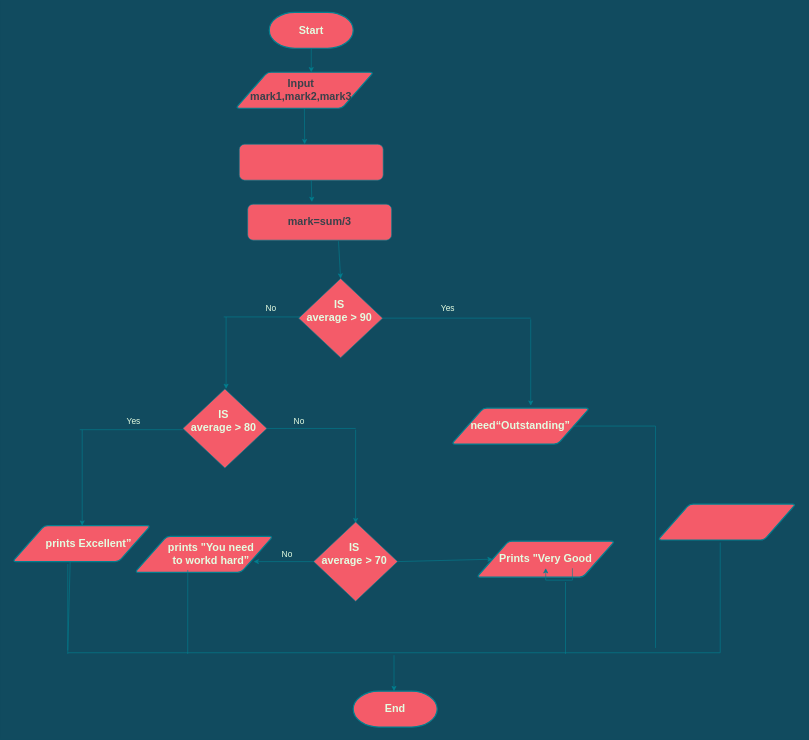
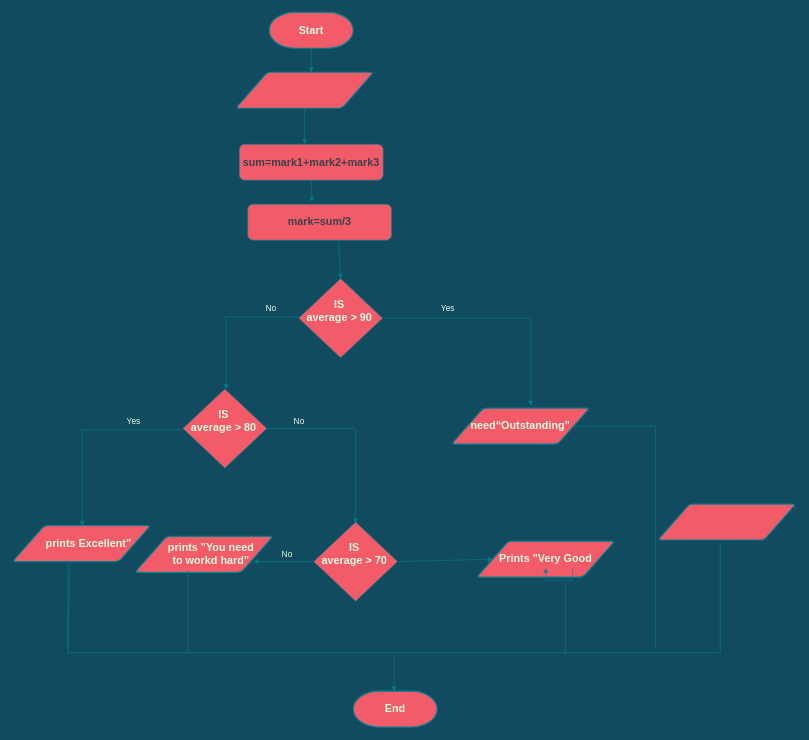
  <mxCell id="0" />
  <mxCell id="1" parent="0" />
  <mxCell id="2" value="" style="strokeWidth=2;html=1;shape=mxgraph.flowchart.terminator;whiteSpace=wrap;fillColor=#F45B69;strokeColor=#028090;fontColor=#E4FDE1;" parent="1" vertex="1"><mxGeometry x="448" y="20" width="140" height="60" as="geometry" /></mxCell>
  <mxCell id="3" value="" style="shape=parallelogram;html=1;strokeWidth=2;perimeter=parallelogramPerimeter;whiteSpace=wrap;rounded=1;arcSize=12;size=0.23;fillColor=#F45B69;strokeColor=#028090;fontColor=#E4FDE1;" parent="1" vertex="1"><mxGeometry x="392" y="120" width="230" height="60" as="geometry" /></mxCell>
  <mxCell id="4" value="&lt;b&gt;&lt;font style=&quot;font-size: 18px;&quot;&gt;Start&lt;/font&gt;&lt;/b&gt;" style="text;html=1;strokeColor=none;fillColor=none;align=center;verticalAlign=middle;whiteSpace=wrap;rounded=0;fontColor=#E4FDE1;" parent="1" vertex="1"><mxGeometry x="488" y="35" width="60" height="30" as="geometry" /></mxCell>
- <mxCell id="5" value="&lt;span data-lucid-content=&quot;{&amp;quot;t&amp;quot;:&amp;quot;Input length,width,depth&amp;quot;,&amp;quot;m&amp;quot;:[{&amp;quot;s&amp;quot;:0,&amp;quot;n&amp;quot;:&amp;quot;s&amp;quot;,&amp;quot;v&amp;quot;:22.222,&amp;quot;e&amp;quot;:24},{&amp;quot;s&amp;quot;:0,&amp;quot;n&amp;quot;:&amp;quot;c&amp;quot;,&amp;quot;v&amp;quot;:&amp;quot;3a414aff&amp;quot;,&amp;quot;e&amp;quot;:24},{&amp;quot;s&amp;quot;:0,&amp;quot;n&amp;quot;:&amp;quot;fsp&amp;quot;,&amp;quot;v&amp;quot;:&amp;quot;ss_presetShapeStyle6_textStyle&amp;quot;,&amp;quot;e&amp;quot;:24}]}&quot; data-lucid-type=&quot;application/vnd.lucid.text&quot;&gt;&lt;span style=&quot;color: rgb(58, 65, 74);&quot;&gt;&lt;b style=&quot;&quot;&gt;&lt;font style=&quot;font-size: 18px;&quot;&gt;Input mark1,mark2,mark3&lt;/font&gt;&lt;/b&gt;&lt;/span&gt;&lt;/span&gt;" style="text;html=1;strokeColor=none;fillColor=none;align=center;verticalAlign=middle;whiteSpace=wrap;rounded=0;fontColor=#E4FDE1;" parent="1" vertex="1"><mxGeometry x="421" y="135" width="160" height="30" as="geometry" /></mxCell>
  <mxCell id="6" value="" style="endArrow=classic;html=1;rounded=0;labelBackgroundColor=#114B5F;strokeColor=#028090;fontColor=#E4FDE1;" parent="1" edge="1"><mxGeometry width="50" height="50" relative="1" as="geometry"><mxPoint x="376" y="528" as="sourcePoint" /><mxPoint x="376" y="648" as="targetPoint" /></mxGeometry></mxCell>
  <mxCell id="7" value="No" style="text;html=1;strokeColor=none;fillColor=none;align=center;verticalAlign=middle;whiteSpace=wrap;rounded=0;fontSize=14;fontColor=#E4FDE1;" parent="1" vertex="1"><mxGeometry x="421" y="504" width="60" height="20" as="geometry" /></mxCell>
  <mxCell id="8" value="" style="endArrow=classic;html=1;rounded=0;fontSize=14;exitX=0.5;exitY=1;exitDx=0;exitDy=0;exitPerimeter=0;labelBackgroundColor=#114B5F;strokeColor=#028090;fontColor=#E4FDE1;" parent="1" source="2" edge="1"><mxGeometry width="50" height="50" relative="1" as="geometry"><mxPoint x="682" y="740" as="sourcePoint" /><mxPoint x="518" y="120" as="targetPoint" /></mxGeometry></mxCell>
  <mxCell id="9" value="" style="endArrow=none;html=1;rounded=0;fontSize=14;exitX=0.021;exitY=0.485;exitDx=0;exitDy=0;exitPerimeter=0;labelBackgroundColor=#114B5F;strokeColor=#028090;fontColor=#E4FDE1;" parent="1" edge="1"><mxGeometry width="50" height="50" relative="1" as="geometry"><mxPoint x="499.94" y="528.02" as="sourcePoint" /><mxPoint x="372" y="528" as="targetPoint" /></mxGeometry></mxCell>
  <mxCell id="10" value="" style="rhombus;whiteSpace=wrap;html=1;fillColor=#F45B69;strokeColor=#028090;fontColor=#E4FDE1;" parent="1" vertex="1"><mxGeometry x="497" y="464" width="140" height="132" as="geometry" /></mxCell>
  <mxCell id="11" value="&lt;b&gt;&lt;font style=&quot;font-size: 18px;&quot;&gt;IS&lt;br&gt;average &amp;gt; 90&lt;/font&gt;&lt;/b&gt;" style="text;html=1;strokeColor=none;fillColor=none;align=center;verticalAlign=middle;whiteSpace=wrap;rounded=0;fontColor=#E4FDE1;" parent="1" vertex="1"><mxGeometry x="500.5" y="480" width="127.5" height="76" as="geometry" /></mxCell>
  <mxCell id="12" value="" style="rhombus;whiteSpace=wrap;html=1;fillColor=#F45B69;strokeColor=#028090;fontColor=#E4FDE1;" parent="1" vertex="1"><mxGeometry x="304" y="648" width="140" height="132" as="geometry" /></mxCell>
  <mxCell id="13" value="&lt;b&gt;&lt;font style=&quot;font-size: 18px;&quot;&gt;IS&lt;br&gt;average &amp;gt; 80&lt;/font&gt;&lt;/b&gt;" style="text;html=1;strokeColor=none;fillColor=none;align=center;verticalAlign=middle;whiteSpace=wrap;rounded=0;fontColor=#E4FDE1;" parent="1" vertex="1"><mxGeometry x="307.5" y="664" width="127.5" height="76" as="geometry" /></mxCell>
  <mxCell id="14" value="" style="endArrow=none;html=1;rounded=0;fontSize=14;labelBackgroundColor=#114B5F;strokeColor=#028090;fontColor=#E4FDE1;" parent="1" edge="1"><mxGeometry width="50" height="50" relative="1" as="geometry"><mxPoint x="132" y="716" as="sourcePoint" /><mxPoint x="304" y="716" as="targetPoint" /></mxGeometry></mxCell>
  <mxCell id="15" value="Yes" style="text;html=1;strokeColor=none;fillColor=none;align=center;verticalAlign=middle;whiteSpace=wrap;rounded=0;fontSize=14;fontColor=#E4FDE1;" parent="1" vertex="1"><mxGeometry x="192" y="692" width="60" height="20" as="geometry" /></mxCell>
  <mxCell id="16" value="No" style="text;html=1;strokeColor=none;fillColor=none;align=center;verticalAlign=middle;whiteSpace=wrap;rounded=0;fontSize=14;fontColor=#E4FDE1;" parent="1" vertex="1"><mxGeometry x="468" y="692" width="60" height="20" as="geometry" /></mxCell>
  <mxCell id="17" value="" style="endArrow=classic;html=1;rounded=0;labelBackgroundColor=#114B5F;strokeColor=#028090;fontColor=#E4FDE1;" parent="1" edge="1"><mxGeometry width="50" height="50" relative="1" as="geometry"><mxPoint x="136" y="716" as="sourcePoint" /><mxPoint x="136" y="876" as="targetPoint" /></mxGeometry></mxCell>
  <mxCell id="18" value="" style="shape=parallelogram;html=1;strokeWidth=2;perimeter=parallelogramPerimeter;whiteSpace=wrap;rounded=1;arcSize=12;size=0.23;fillColor=#F45B69;strokeColor=#028090;fontColor=#E4FDE1;" parent="1" vertex="1"><mxGeometry x="20" y="876" width="230" height="60" as="geometry" /></mxCell>
  <mxCell id="19" value="&lt;span&gt;&lt;font style=&quot;font-size: 18px;&quot;&gt;&lt;b&gt;prints Excellent”&lt;/b&gt;&lt;/font&gt;&lt;/span&gt;" style="text;html=1;strokeColor=none;fillColor=none;align=center;verticalAlign=middle;whiteSpace=wrap;rounded=0;fontSize=14;fontColor=#E4FDE1;" parent="1" vertex="1"><mxGeometry x="70" y="891" width="154" height="30" as="geometry" /></mxCell>
  <mxCell id="20" value="" style="endArrow=none;html=1;rounded=0;fontSize=14;entryX=1;entryY=0.5;entryDx=0;entryDy=0;labelBackgroundColor=#114B5F;strokeColor=#028090;fontColor=#E4FDE1;" parent="1" target="12" edge="1"><mxGeometry width="50" height="50" relative="1" as="geometry"><mxPoint x="592" y="714" as="sourcePoint" /><mxPoint x="308" y="720" as="targetPoint" /></mxGeometry></mxCell>
  <mxCell id="21" value="" style="endArrow=classic;html=1;rounded=0;labelBackgroundColor=#114B5F;strokeColor=#028090;fontColor=#E4FDE1;" parent="1" edge="1"><mxGeometry width="50" height="50" relative="1" as="geometry"><mxPoint x="592" y="716" as="sourcePoint" /><mxPoint x="592" y="872" as="targetPoint" /></mxGeometry></mxCell>
  <mxCell id="22" value="" style="endArrow=none;html=1;rounded=0;fontSize=14;exitX=1;exitY=0.5;exitDx=0;exitDy=0;labelBackgroundColor=#114B5F;strokeColor=#028090;fontColor=#E4FDE1;" parent="1" source="10" edge="1"><mxGeometry width="50" height="50" relative="1" as="geometry"><mxPoint x="503.94" y="532.02" as="sourcePoint" /><mxPoint x="884" y="530" as="targetPoint" /></mxGeometry></mxCell>
  <mxCell id="23" value="Yes" style="text;html=1;strokeColor=none;fillColor=none;align=center;verticalAlign=middle;whiteSpace=wrap;rounded=0;fontSize=14;fontColor=#E4FDE1;" parent="1" vertex="1"><mxGeometry x="716" y="504" width="60" height="20" as="geometry" /></mxCell>
  <mxCell id="24" value="" style="endArrow=classic;html=1;rounded=0;labelBackgroundColor=#114B5F;strokeColor=#028090;fontColor=#E4FDE1;" parent="1" edge="1"><mxGeometry width="50" height="50" relative="1" as="geometry"><mxPoint x="884" y="532" as="sourcePoint" /><mxPoint x="884" y="676" as="targetPoint" /></mxGeometry></mxCell>
  <mxCell id="25" value="" style="shape=parallelogram;html=1;strokeWidth=2;perimeter=parallelogramPerimeter;whiteSpace=wrap;rounded=1;arcSize=12;size=0.23;fillColor=#F45B69;strokeColor=#028090;fontColor=#E4FDE1;" parent="1" vertex="1"><mxGeometry x="1096" y="840" width="230" height="60" as="geometry" /></mxCell>
  <mxCell id="26" value="" style="endArrow=none;html=1;rounded=0;fontSize=18;labelBackgroundColor=#114B5F;strokeColor=#028090;fontColor=#E4FDE1;" parent="1" edge="1"><mxGeometry width="50" height="50" relative="1" as="geometry"><mxPoint x="1200" y="904" as="sourcePoint" /><mxPoint x="1200" y="1088" as="targetPoint" /></mxGeometry></mxCell>
  <mxCell id="27" value="" style="endArrow=none;html=1;rounded=0;fontSize=18;labelBackgroundColor=#114B5F;strokeColor=#028090;fontColor=#E4FDE1;" parent="1" edge="1"><mxGeometry width="50" height="50" relative="1" as="geometry"><mxPoint x="1200" y="1088" as="sourcePoint" /><mxPoint y="1088" as="targetPoint" x="112" /></mxGeometry></mxCell>
  <mxCell id="28" value="" style="endArrow=none;html=1;rounded=0;fontSize=18;labelBackgroundColor=#114B5F;strokeColor=#028090;fontColor=#E4FDE1;" parent="1" edge="1"><mxGeometry width="50" height="50" relative="1" as="geometry"><mxPoint y="1084" as="sourcePoint" x="112" /><mxPoint x="116" y="936" as="targetPoint" /></mxGeometry></mxCell>
  <mxCell id="29" value="" style="endArrow=classic;html=1;rounded=0;fontSize=14;labelBackgroundColor=#114B5F;strokeColor=#028090;fontColor=#E4FDE1;" parent="1" edge="1"><mxGeometry width="50" height="50" relative="1" as="geometry"><mxPoint x="656" y="1092" as="sourcePoint" /><mxPoint x="656" y="1152" as="targetPoint" /></mxGeometry></mxCell>
  <mxCell id="30" value="" style="strokeWidth=2;html=1;shape=mxgraph.flowchart.terminator;whiteSpace=wrap;fillColor=#F45B69;strokeColor=#028090;fontColor=#E4FDE1;" parent="1" vertex="1"><mxGeometry x="588" y="1152" width="140" height="60" as="geometry" /></mxCell>
  <mxCell id="31" value="&lt;span style=&quot;font-size: 18px;&quot;&gt;&lt;b&gt;End&lt;/b&gt;&lt;/span&gt;" style="text;html=1;strokeColor=none;fillColor=none;align=center;verticalAlign=middle;whiteSpace=wrap;rounded=0;fontColor=#E4FDE1;" parent="1" vertex="1"><mxGeometry x="628" y="1167" width="60" height="30" as="geometry" /></mxCell>
  <mxCell id="32" value="" style="rounded=1;whiteSpace=wrap;html=1;strokeColor=#028090;fontColor=#E4FDE1;fillColor=#F45B69;" parent="1" vertex="1"><mxGeometry x="398" y="240" width="240" height="60" as="geometry" /></mxCell>
+ <mxCell id="33" value="&lt;font color=&quot;#3a414a&quot;&gt;&lt;span style=&quot;font-size: 18px;&quot;&gt;&lt;b&gt;sum=mark1+mark2+mark3&lt;/b&gt;&lt;/span&gt;&lt;/font&gt;" style="text;html=1;strokeColor=none;fillColor=none;align=center;verticalAlign=middle;whiteSpace=wrap;rounded=0;fontColor=#E4FDE1;" parent="1" vertex="1"><mxGeometry x="408" y="255" width="220" height="30" as="geometry" /></mxCell>
  <mxCell id="34" value="" style="rounded=1;whiteSpace=wrap;html=1;strokeColor=#028090;fontColor=#E4FDE1;fillColor=#F45B69;" parent="1" vertex="1"><mxGeometry x="412" y="340" width="240" height="60" as="geometry" /></mxCell>
  <mxCell id="35" value="&lt;font color=&quot;#3a414a&quot;&gt;&lt;span style=&quot;font-size: 18px;&quot;&gt;&lt;b&gt;mark=sum/3&lt;/b&gt;&lt;/span&gt;&lt;/font&gt;" style="text;html=1;strokeColor=none;fillColor=none;align=center;verticalAlign=middle;whiteSpace=wrap;rounded=0;fontColor=#E4FDE1;" parent="1" vertex="1"><mxGeometry x="422" y="355" width="220" height="30" as="geometry" /></mxCell>
  <mxCell id="36" value="" style="endArrow=classic;html=1;rounded=0;fontSize=14;exitX=0.5;exitY=1;exitDx=0;exitDy=0;exitPerimeter=0;labelBackgroundColor=#114B5F;strokeColor=#028090;fontColor=#E4FDE1;" parent="1" edge="1"><mxGeometry width="50" height="50" relative="1" as="geometry"><mxPoint x="506.58" y="180" as="sourcePoint" /><mxPoint x="507" y="240" as="targetPoint" /></mxGeometry></mxCell>
  <mxCell id="37" value="" style="endArrow=classic;html=1;rounded=0;fontSize=14;exitX=0.5;exitY=1;exitDx=0;exitDy=0;labelBackgroundColor=#114B5F;strokeColor=#028090;fontColor=#E4FDE1;entryX=0.446;entryY=-0.062;entryDx=0;entryDy=0;entryPerimeter=0;" parent="1" source="32" target="34" edge="1"><mxGeometry width="50" height="50" relative="1" as="geometry"><mxPoint x="516.58" y="190" as="sourcePoint" /><mxPoint x="517" y="250" as="targetPoint" /></mxGeometry></mxCell>
  <mxCell id="38" value="" style="endArrow=classic;html=1;rounded=0;fontSize=14;exitX=0.631;exitY=1.031;exitDx=0;exitDy=0;labelBackgroundColor=#114B5F;strokeColor=#028090;fontColor=#E4FDE1;entryX=0.5;entryY=0;entryDx=0;entryDy=0;exitPerimeter=0;" parent="1" source="34" target="10" edge="1"><mxGeometry width="50" height="50" relative="1" as="geometry"><mxPoint x="528" y="310" as="sourcePoint" /><mxPoint x="529.04" y="346.28" as="targetPoint" /></mxGeometry></mxCell>
  <mxCell id="39" value="" style="shape=parallelogram;html=1;strokeWidth=2;perimeter=parallelogramPerimeter;whiteSpace=wrap;rounded=1;arcSize=12;size=0.23;fillColor=#F45B69;strokeColor=#028090;fontColor=#E4FDE1;" parent="1" vertex="1"><mxGeometry x="752" y="680" width="230" height="60" as="geometry" /></mxCell>
  <mxCell id="40" value="&lt;span&gt;&lt;font style=&quot;font-size: 18px;&quot;&gt;&lt;b&gt;need“Outstanding”&lt;/b&gt;&lt;/font&gt;&lt;/span&gt;" style="text;html=1;strokeColor=none;fillColor=none;align=center;verticalAlign=middle;whiteSpace=wrap;rounded=0;fontSize=14;fontColor=#E4FDE1;" parent="1" vertex="1"><mxGeometry x="794" y="695" width="146" height="30" as="geometry" /></mxCell>
  <mxCell id="41" value="" style="rhombus;whiteSpace=wrap;html=1;fillColor=#F45B69;strokeColor=#028090;fontColor=#E4FDE1;" parent="1" vertex="1"><mxGeometry x="522" y="870" width="140" height="132" as="geometry" /></mxCell>
  <mxCell id="42" value="&lt;b&gt;&lt;font style=&quot;font-size: 18px;&quot;&gt;IS&lt;br&gt;average &amp;gt; 70&lt;/font&gt;&lt;/b&gt;" style="text;html=1;strokeColor=none;fillColor=none;align=center;verticalAlign=middle;whiteSpace=wrap;rounded=0;fontColor=#E4FDE1;" parent="1" vertex="1"><mxGeometry x="525.5" y="886" width="127.5" height="76" as="geometry" /></mxCell>
  <mxCell id="43" value="" style="shape=parallelogram;html=1;strokeWidth=2;perimeter=parallelogramPerimeter;whiteSpace=wrap;rounded=1;arcSize=12;size=0.23;fillColor=#F45B69;strokeColor=#028090;fontColor=#E4FDE1;" parent="1" vertex="1"><mxGeometry x="794" y="902" width="230" height="60" as="geometry" /></mxCell>
  <mxCell id="44" value="&lt;span style=&quot;font-size: 18px;&quot;&gt;&lt;b&gt;Prints &quot;Very Good&lt;/b&gt;&lt;/span&gt;" style="text;html=1;strokeColor=none;fillColor=none;align=center;verticalAlign=middle;whiteSpace=wrap;rounded=0;fontSize=14;fontColor=#E4FDE1;" parent="1" vertex="1"><mxGeometry x="820" y="917" width="178" height="30" as="geometry" /></mxCell>
  <mxCell id="45" value="" style="endArrow=classic;html=1;rounded=0;labelBackgroundColor=#114B5F;strokeColor=#028090;fontColor=#E4FDE1;entryX=0;entryY=0.5;entryDx=0;entryDy=0;exitX=1;exitY=0.5;exitDx=0;exitDy=0;" parent="1" source="41" target="43" edge="1"><mxGeometry width="50" height="50" relative="1" as="geometry"><mxPoint x="602" y="726" as="sourcePoint" /><mxPoint x="602" y="882" as="targetPoint" /></mxGeometry></mxCell>
  <mxCell id="46" style="edgeStyle=orthogonalEdgeStyle;rounded=0;orthogonalLoop=1;jettySize=auto;html=1;exitX=0.75;exitY=1;exitDx=0;exitDy=0;strokeColor=#028090;fontColor=#E4FDE1;fillColor=#F45B69;" parent="1" source="44" target="44" edge="1"><mxGeometry relative="1" as="geometry" /></mxCell>
  <mxCell id="47" value="" style="endArrow=classic;html=1;rounded=0;labelBackgroundColor=#114B5F;strokeColor=#028090;fontColor=#E4FDE1;exitX=0;exitY=0.5;exitDx=0;exitDy=0;" parent="1" source="41" edge="1"><mxGeometry width="50" height="50" relative="1" as="geometry"><mxPoint x="672" y="946" as="sourcePoint" /><mxPoint x="422" y="936" as="targetPoint" /></mxGeometry></mxCell>
  <mxCell id="48" value="No" style="text;html=1;strokeColor=none;fillColor=none;align=center;verticalAlign=middle;whiteSpace=wrap;rounded=0;fontSize=14;fontColor=#E4FDE1;" parent="1" vertex="1"><mxGeometry x="448" y="914" width="60" height="20" as="geometry" /></mxCell>
  <mxCell id="49" value="" style="shape=parallelogram;html=1;strokeWidth=2;perimeter=parallelogramPerimeter;whiteSpace=wrap;rounded=1;arcSize=12;size=0.23;fillColor=#F45B69;strokeColor=#028090;fontColor=#E4FDE1;" parent="1" vertex="1"><mxGeometry x="224" y="894" width="230" height="60" as="geometry" /></mxCell>
  <mxCell id="50" value="&lt;span&gt;&lt;font style=&quot;font-size: 18px;&quot;&gt;&lt;b&gt;prints &quot;You need to workd hard”&lt;/b&gt;&lt;/font&gt;&lt;/span&gt;" style="text;html=1;strokeColor=none;fillColor=none;align=center;verticalAlign=middle;whiteSpace=wrap;rounded=0;fontSize=14;fontColor=#E4FDE1;" parent="1" vertex="1"><mxGeometry x="274" y="909" width="154" height="30" as="geometry" /></mxCell>
  <mxCell id="51" value="" style="endArrow=none;html=1;rounded=0;strokeColor=#028090;fontColor=#E4FDE1;fillColor=#F45B69;" parent="1" edge="1"><mxGeometry width="50" height="50" relative="1" as="geometry"><mxPoint y="940" as="sourcePoint" x="112" /><mxPoint y="1090" as="targetPoint" x="112" /></mxGeometry></mxCell>
  <mxCell id="52" value="" style="endArrow=none;html=1;rounded=0;strokeColor=#028090;fontColor=#E4FDE1;fillColor=#F45B69;exitX=0.383;exitY=0.933;exitDx=0;exitDy=0;exitPerimeter=0;" parent="1" source="49" edge="1"><mxGeometry width="50" height="50" relative="1" as="geometry"><mxPoint x="122" y="950" as="sourcePoint" /><mxPoint x="312" y="1090" as="targetPoint" /></mxGeometry></mxCell>
  <mxCell id="53" value="" style="endArrow=none;html=1;rounded=0;strokeColor=#028090;fontColor=#E4FDE1;fillColor=#F45B69;" parent="1" edge="1"><mxGeometry width="50" height="50" relative="1" as="geometry"><mxPoint x="942" y="970" as="sourcePoint" /><mxPoint x="942" y="1090" as="targetPoint" /></mxGeometry></mxCell>
  <mxCell id="54" value="" style="endArrow=none;html=1;rounded=0;strokeColor=#028090;fontColor=#E4FDE1;fillColor=#F45B69;entryX=1;entryY=0.5;entryDx=0;entryDy=0;" parent="1" target="39" edge="1"><mxGeometry width="50" height="50" relative="1" as="geometry"><mxPoint x="1092" y="710" as="sourcePoint" /><mxPoint x="672" y="820" as="targetPoint" /></mxGeometry></mxCell>
  <mxCell id="55" value="" style="endArrow=none;html=1;rounded=0;strokeColor=#028090;fontColor=#E4FDE1;fillColor=#F45B69;" parent="1" edge="1"><mxGeometry width="50" height="50" relative="1" as="geometry"><mxPoint x="1092" y="1080" as="sourcePoint" /><mxPoint x="1092" y="710" as="targetPoint" /></mxGeometry></mxCell>
